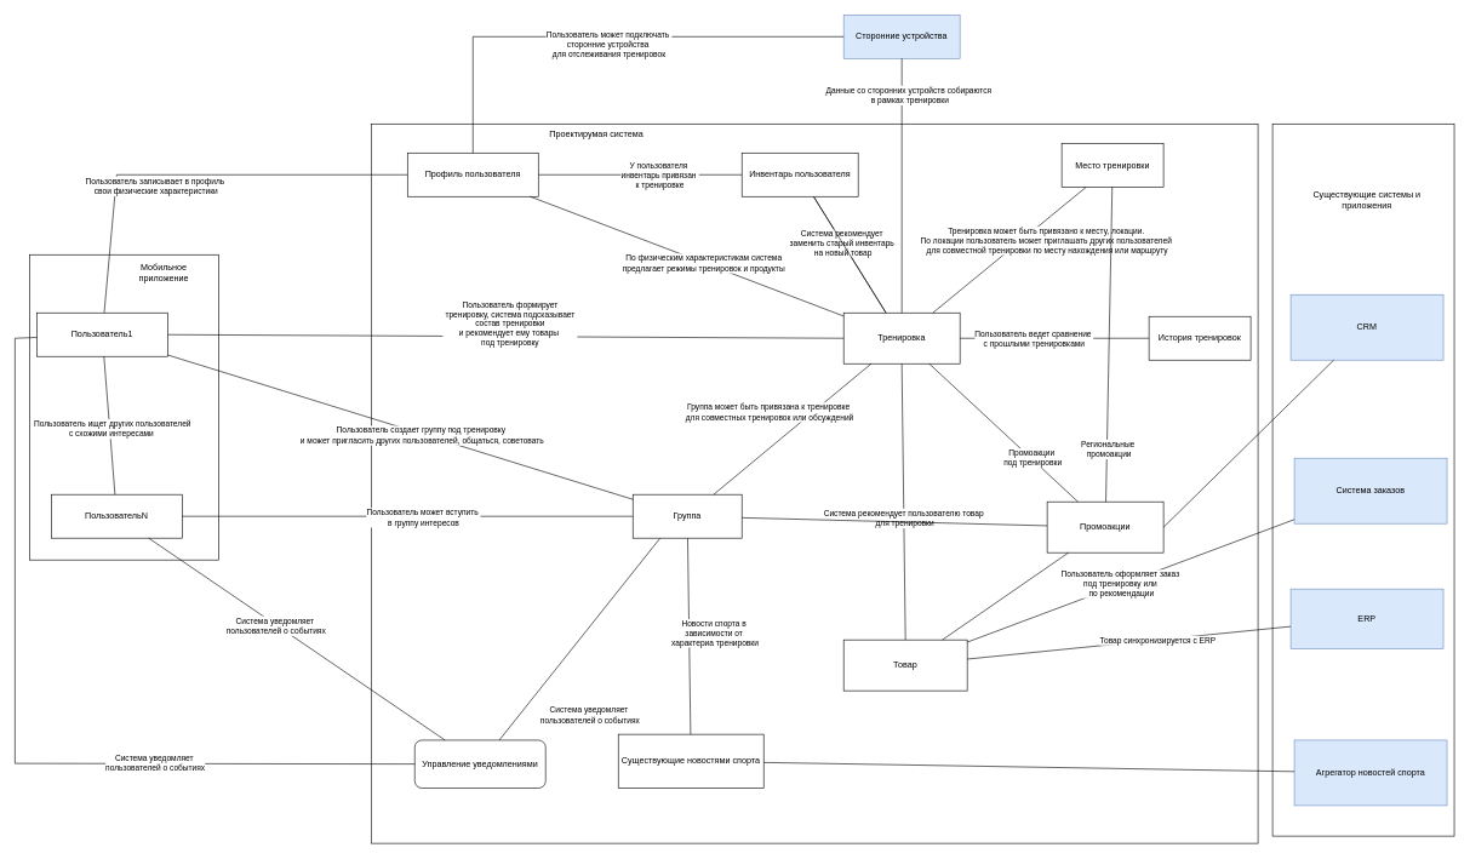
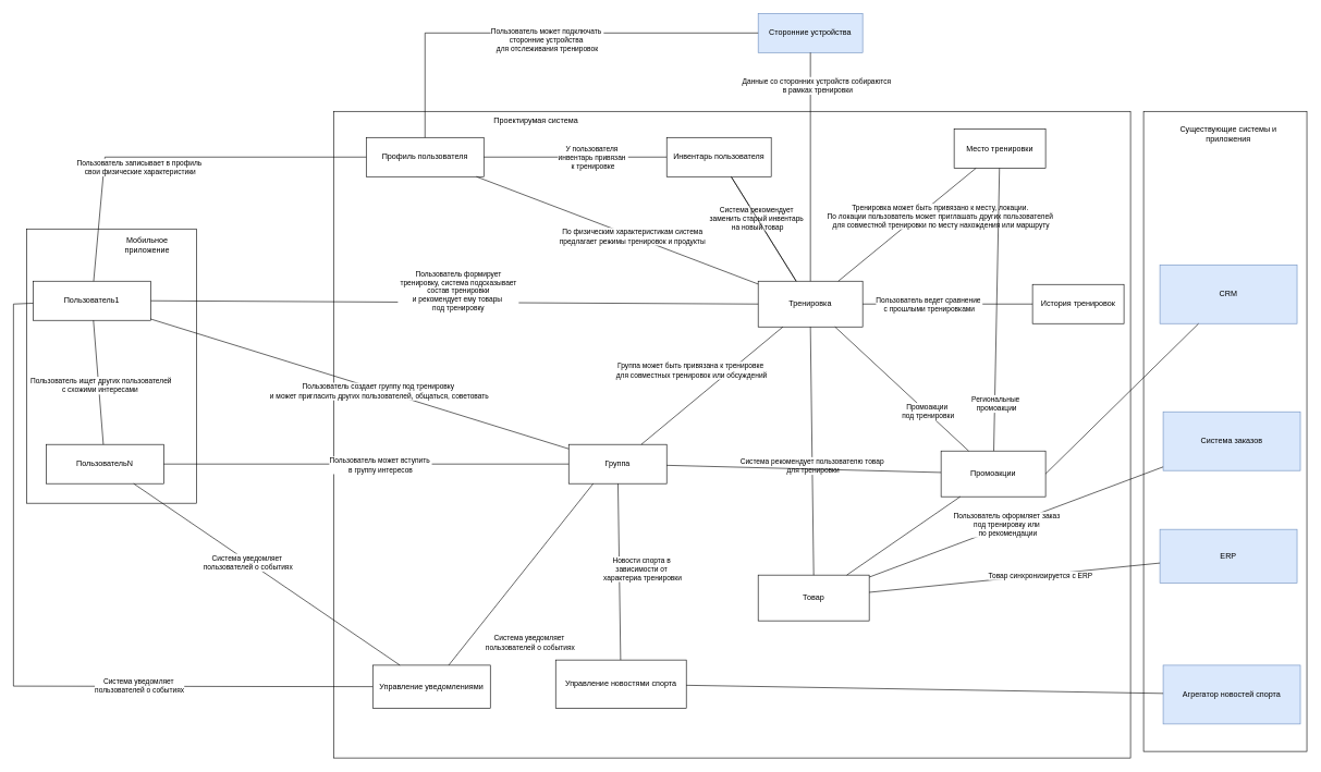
  <mxCell id="0" />
  <mxCell id="1" parent="0" />
  <mxCell id="2" value="" style="rounded=0;whiteSpace=wrap;html=1;" vertex="1" parent="1"><mxGeometry x="1750" y="170" width="250" height="980" as="geometry" /></mxCell>
  <mxCell id="3" value="" style="rounded=0;whiteSpace=wrap;html=1;" vertex="1" parent="1"><mxGeometry x="40" y="350" width="260" height="420" as="geometry" /></mxCell>
  <mxCell id="4" value="" style="rounded=0;whiteSpace=wrap;html=1;" vertex="1" parent="1"><mxGeometry x="510" y="170" width="1220" height="990" as="geometry" /></mxCell>
  <mxCell id="5" value="Тренировка" style="rounded=0;whiteSpace=wrap;html=1;fillColor=#FFFFFF;" parent="1" vertex="1"><mxGeometry x="1160" y="430" width="160" height="70" as="geometry" /></mxCell>
  <mxCell id="6" value="Группа" style="rounded=0;whiteSpace=wrap;html=1;" parent="1" vertex="1"><mxGeometry x="870" y="680" width="150" height="60" as="geometry" /></mxCell>
  <mxCell id="7" value="Товар" style="rounded=0;whiteSpace=wrap;html=1;" parent="1" vertex="1"><mxGeometry x="1160" y="880" width="170" height="70" as="geometry" /></mxCell>
  <mxCell id="8" value="ERP" style="rounded=0;whiteSpace=wrap;html=1;fillColor=#dae8fc;strokeColor=#6c8ebf;" parent="1" vertex="1"><mxGeometry x="1775" y="810" width="210" height="82" as="geometry" /></mxCell>
  <mxCell id="9" value="" style="endArrow=none;html=1;rounded=0;" parent="1" source="7" target="8" edge="1"><mxGeometry width="50" height="50" relative="1" as="geometry"><mxPoint x="1010" y="960" as="sourcePoint" /><mxPoint x="1060" y="910" as="targetPoint" /></mxGeometry></mxCell>
  <mxCell id="10" value="Товар синхронизируется с ERP" style="edgeLabel;html=1;align=center;verticalAlign=middle;resizable=0;points=[];" parent="9" vertex="1" connectable="0"><mxGeometry x="0.178" y="1" relative="1" as="geometry"><mxPoint y="1" as="offset" /></mxGeometry></mxCell>
  <mxCell id="11" value="" style="endArrow=none;html=1;rounded=0;entryX=0;entryY=0.5;entryDx=0;entryDy=0;exitX=1;exitY=0.5;exitDx=0;exitDy=0;" parent="1" source="17" target="5" edge="1"><mxGeometry width="50" height="50" relative="1" as="geometry"><mxPoint x="740" y="790" as="sourcePoint" /><mxPoint x="1060" y="850" as="targetPoint" /></mxGeometry></mxCell>
  <mxCell id="12" value="Пользователь формирует&lt;div&gt;&amp;nbsp;тренировку, система подсказывает&amp;nbsp;&lt;/div&gt;&lt;div&gt;состав тренировки&lt;/div&gt;&lt;div&gt;и рекомендует ему товары&amp;nbsp;&lt;/div&gt;&lt;div&gt;п&lt;span style=&quot;background-color: light-dark(#ffffff, var(--ge-dark-color, #121212)); color: light-dark(rgb(0, 0, 0), rgb(255, 255, 255));&quot;&gt;од тренировку&lt;/span&gt;&lt;/div&gt;" style="edgeLabel;html=1;align=center;verticalAlign=middle;resizable=0;points=[];" parent="11" vertex="1" connectable="0"><mxGeometry x="0.117" y="-2" relative="1" as="geometry"><mxPoint x="-48" y="-20" as="offset" /></mxGeometry></mxCell>
  <mxCell id="13" value="" style="endArrow=none;html=1;rounded=0;exitX=0.5;exitY=0;exitDx=0;exitDy=0;entryX=0.5;entryY=1;entryDx=0;entryDy=0;" parent="1" source="7" target="5" edge="1"><mxGeometry width="50" height="50" relative="1" as="geometry"><mxPoint x="970" y="960" as="sourcePoint" /><mxPoint x="1020" y="910" as="targetPoint" /></mxGeometry></mxCell>
  <mxCell id="14" value="Система рекомендует пользователю товар&amp;nbsp;&lt;div&gt;для тренировки&lt;/div&gt;" style="edgeLabel;html=1;align=center;verticalAlign=middle;resizable=0;points=[];" parent="13" vertex="1" connectable="0"><mxGeometry x="-0.108" y="-1" relative="1" as="geometry"><mxPoint y="1" as="offset" /></mxGeometry></mxCell>
  <mxCell id="15" value="" style="endArrow=none;html=1;rounded=0;" parent="1" source="6" target="5" edge="1"><mxGeometry width="50" height="50" relative="1" as="geometry"><mxPoint x="1010" y="900" as="sourcePoint" /><mxPoint x="1030" y="790" as="targetPoint" /></mxGeometry></mxCell>
  <mxCell id="16" value="Группа может быть привязана к тренировке&amp;nbsp;&lt;div&gt;для совместных тренировок или обсуждений&lt;/div&gt;" style="edgeLabel;html=1;align=center;verticalAlign=middle;resizable=0;points=[];" parent="15" vertex="1" connectable="0"><mxGeometry x="0.533" y="-1" relative="1" as="geometry"><mxPoint x="-90" y="24" as="offset" /></mxGeometry></mxCell>
  <mxCell id="17" value="Пользователь1" style="rounded=0;whiteSpace=wrap;html=1;fillColor=#FFFFFF;" parent="1" vertex="1"><mxGeometry x="50" y="430" width="180" height="60" as="geometry" /></mxCell>
  <mxCell id="18" value="ПользовательN" style="rounded=0;whiteSpace=wrap;html=1;" vertex="1" parent="1"><mxGeometry x="70" y="680" width="180" height="60" as="geometry" /></mxCell>
  <mxCell id="19" value="" style="endArrow=none;html=1;rounded=0;" edge="1" parent="1" source="6" target="18"><mxGeometry width="50" height="50" relative="1" as="geometry"><mxPoint x="1360" y="900" as="sourcePoint" /><mxPoint x="1410" y="850" as="targetPoint" /></mxGeometry></mxCell>
  <mxCell id="20" value="Пользователь может вступить&amp;nbsp;&lt;div&gt;в группу интересов&lt;/div&gt;" style="edgeLabel;html=1;align=center;verticalAlign=middle;resizable=0;points=[];" vertex="1" connectable="0" parent="19"><mxGeometry x="-0.069" y="1" relative="1" as="geometry"><mxPoint as="offset" /></mxGeometry></mxCell>
  <mxCell id="21" value="Место тренировки" style="rounded=0;whiteSpace=wrap;html=1;" vertex="1" parent="1"><mxGeometry x="1460" y="197" width="140" height="60" as="geometry" /></mxCell>
  <mxCell id="22" value="" style="endArrow=none;html=1;rounded=0;" edge="1" parent="1" source="5" target="21"><mxGeometry width="50" height="50" relative="1" as="geometry"><mxPoint x="1070" y="910" as="sourcePoint" /><mxPoint x="1120" y="860" as="targetPoint" /></mxGeometry></mxCell>
  <mxCell id="23" value="Тренировка может быть привязано к месту, локации.&amp;nbsp;&lt;div&gt;По локации пользователь может приглашать других пользователей&amp;nbsp;&lt;/div&gt;&lt;div&gt;для совместной тренировки по месту нахождения или маршруту&lt;/div&gt;" style="edgeLabel;html=1;align=center;verticalAlign=middle;resizable=0;points=[];" vertex="1" connectable="0" parent="22"><mxGeometry x="0.213" y="-1" relative="1" as="geometry"><mxPoint x="29" y="4" as="offset" /></mxGeometry></mxCell>
  <mxCell id="24" value="" style="endArrow=none;html=1;rounded=0;" edge="1" parent="1" source="6" target="17"><mxGeometry width="50" height="50" relative="1" as="geometry"><mxPoint x="890" y="910" as="sourcePoint" /><mxPoint x="940" y="860" as="targetPoint" /></mxGeometry></mxCell>
  <mxCell id="25" value="Пользователь создает группу под тренировку&amp;nbsp;&lt;div&gt;и может пригласить других пользователей, общаться, советовать&lt;/div&gt;" style="edgeLabel;html=1;align=center;verticalAlign=middle;resizable=0;points=[];" vertex="1" connectable="0" parent="24"><mxGeometry x="-0.094" y="2" relative="1" as="geometry"><mxPoint as="offset" /></mxGeometry></mxCell>
  <mxCell id="26" value="История тренировок" style="rounded=0;whiteSpace=wrap;html=1;" vertex="1" parent="1"><mxGeometry x="1580" y="435" width="140" height="60" as="geometry" /></mxCell>
  <mxCell id="27" value="" style="endArrow=none;html=1;rounded=0;" edge="1" parent="1" source="5" target="26"><mxGeometry width="50" height="50" relative="1" as="geometry"><mxPoint x="1280" y="870" as="sourcePoint" /><mxPoint x="1330" y="820" as="targetPoint" /></mxGeometry></mxCell>
  <mxCell id="28" value="Пользователь ведет сравнение&amp;nbsp;&lt;div&gt;с прошлыми тренировками&lt;/div&gt;" style="edgeLabel;html=1;align=center;verticalAlign=middle;resizable=0;points=[];" vertex="1" connectable="0" parent="27"><mxGeometry x="-0.224" relative="1" as="geometry"><mxPoint as="offset" /></mxGeometry></mxCell>
  <mxCell id="29" value="" style="endArrow=none;html=1;rounded=0;" edge="1" parent="1" source="6" target="58"><mxGeometry width="50" height="50" relative="1" as="geometry"><mxPoint x="810" y="870" as="sourcePoint" /><mxPoint x="860" y="820" as="targetPoint" /></mxGeometry></mxCell>
  <mxCell id="30" value="" style="endArrow=none;html=1;rounded=0;" edge="1" parent="1" source="18" target="17"><mxGeometry width="50" height="50" relative="1" as="geometry"><mxPoint x="820" y="870" as="sourcePoint" /><mxPoint x="870" y="820" as="targetPoint" /></mxGeometry></mxCell>
  <mxCell id="31" value="Пользователь ищет других пользователей&lt;div&gt;с схожими интересами&amp;nbsp;&lt;/div&gt;" style="edgeLabel;html=1;align=center;verticalAlign=middle;resizable=0;points=[];" vertex="1" connectable="0" parent="30"><mxGeometry x="-0.046" y="-3" relative="1" as="geometry"><mxPoint as="offset" /></mxGeometry></mxCell>
  <mxCell id="32" value="Профиль пользователя" style="rounded=0;whiteSpace=wrap;html=1;" vertex="1" parent="1"><mxGeometry y="210" width="180" height="60" as="geometry" x="560" /></mxCell>
  <mxCell id="33" value="" style="endArrow=none;html=1;rounded=0;" edge="1" parent="1" source="32" target="17"><mxGeometry width="50" height="50" relative="1" as="geometry"><mxPoint x="510" y="720" as="sourcePoint" /><mxPoint as="targetPoint" x="560" y="670" /><Array as="points"><mxPoint x="160" y="240" /></Array></mxGeometry></mxCell>
  <mxCell id="34" value="Пользователь записывает в профиль&amp;nbsp;&lt;div&gt;с&lt;span style=&quot;background-color: light-dark(#ffffff, var(--ge-dark-color, #121212)); color: light-dark(rgb(0, 0, 0), rgb(255, 255, 255));&quot;&gt;вои физические характеристики&lt;/span&gt;&lt;/div&gt;" style="edgeLabel;html=1;align=center;verticalAlign=middle;resizable=0;points=[];" vertex="1" connectable="0" parent="33"><mxGeometry x="0.081" y="-1" relative="1" as="geometry"><mxPoint x="-28" y="16" as="offset" /></mxGeometry></mxCell>
  <mxCell id="35" value="" style="endArrow=none;html=1;rounded=0;" edge="1" parent="1" source="5" target="32"><mxGeometry width="50" height="50" relative="1" as="geometry"><mxPoint x="870" y="380" as="sourcePoint" /><mxPoint x="570" y="540" as="targetPoint" /></mxGeometry></mxCell>
  <mxCell id="36" value="По физическим характеристикам система&amp;nbsp;&lt;div&gt;предлагает режимы тренировок и продукты&amp;nbsp;&lt;/div&gt;" style="edgeLabel;html=1;align=center;verticalAlign=middle;resizable=0;points=[];" vertex="1" connectable="0" parent="35"><mxGeometry x="-0.11" relative="1" as="geometry"><mxPoint as="offset" /></mxGeometry></mxCell>
  <mxCell id="37" value="" style="endArrow=none;html=1;rounded=0;" edge="1" parent="1" source="55" target="32"><mxGeometry width="50" height="50" relative="1" as="geometry"><mxPoint x="880" y="520" as="sourcePoint" /><mxPoint x="930" y="470" as="targetPoint" /></mxGeometry></mxCell>
  <mxCell id="38" value="У пользователя&amp;nbsp;&lt;div&gt;инвентарь&amp;nbsp;&lt;span style=&quot;background-color: light-dark(#ffffff, var(--ge-dark-color, #121212)); color: light-dark(rgb(0, 0, 0), rgb(255, 255, 255));&quot;&gt;привязан&amp;nbsp;&lt;/span&gt;&lt;/div&gt;&lt;div&gt;&lt;span style=&quot;background-color: light-dark(#ffffff, var(--ge-dark-color, #121212)); color: light-dark(rgb(0, 0, 0), rgb(255, 255, 255));&quot;&gt;к тренировке&lt;/span&gt;&lt;/div&gt;" style="edgeLabel;html=1;align=center;verticalAlign=middle;resizable=0;points=[];" vertex="1" connectable="0" parent="37"><mxGeometry x="-0.188" relative="1" as="geometry"><mxPoint as="offset" /></mxGeometry></mxCell>
  <mxCell id="39" value="" style="endArrow=none;html=1;rounded=0;" edge="1" parent="1" source="5" target="55"><mxGeometry width="50" height="50" relative="1" as="geometry"><mxPoint x="880" y="520" as="sourcePoint" /><mxPoint x="930" y="470" as="targetPoint" /></mxGeometry></mxCell>
  <mxCell id="40" value="Система рекомендует&amp;nbsp;&lt;div&gt;заменить старый инвентарь&amp;nbsp;&lt;/div&gt;&lt;div&gt;на новый товар&lt;/div&gt;" style="edgeLabel;html=1;align=center;verticalAlign=middle;resizable=0;points=[];" vertex="1" connectable="0" parent="39"><mxGeometry x="0.212" relative="1" as="geometry"><mxPoint x="1" as="offset" /></mxGeometry></mxCell>
  <mxCell id="41" value="Система заказов" style="rounded=0;whiteSpace=wrap;html=1;fillColor=#dae8fc;strokeColor=#6c8ebf;" vertex="1" parent="1"><mxGeometry x="1780" y="630" width="210" height="90" as="geometry" /></mxCell>
  <mxCell id="42" value="" style="endArrow=none;html=1;rounded=0;" edge="1" parent="1" source="41" target="7"><mxGeometry width="50" height="50" relative="1" as="geometry"><mxPoint x="1240" y="750" as="sourcePoint" /><mxPoint x="1290" y="700" as="targetPoint" /><Array as="points" /></mxGeometry></mxCell>
  <mxCell id="43" value="Пользователь оформляет заказ&amp;nbsp;&lt;div&gt;под тренировку или&amp;nbsp;&lt;/div&gt;&lt;div&gt;по рекомендации&lt;/div&gt;" style="edgeLabel;html=1;align=center;verticalAlign=middle;resizable=0;points=[];" vertex="1" connectable="0" parent="42"><mxGeometry x="0.061" relative="1" as="geometry"><mxPoint y="-1" as="offset" /></mxGeometry></mxCell>
- <mxCell id="44" value="Управление уведомлениями" style="whiteSpace=wrap;html=1;rounded=1;" vertex="1" parent="1"><mxGeometry x="570" y="1018" width="180" height="66" as="geometry" /></mxCell>
+ <mxCell id="44" value="Управление уведомлениями" style="rounded=0;whiteSpace=wrap;html=1;" vertex="1" parent="1"><mxGeometry x="570" y="1018" width="180" height="66" as="geometry" /></mxCell>
  <mxCell id="45" value="" style="endArrow=none;html=1;rounded=0;" edge="1" parent="1" source="44" target="17"><mxGeometry width="50" height="50" relative="1" as="geometry"><mxPoint x="640" y="750" as="sourcePoint" /><mxPoint x="690" y="700" as="targetPoint" /><Array as="points"><mxPoint x="20" y="1050" /><mxPoint x="20" y="465" /></Array></mxGeometry></mxCell>
  <mxCell id="46" value="Система уведомляет&amp;nbsp;&lt;div&gt;пользователей о событиях&lt;/div&gt;" style="edgeLabel;html=1;align=center;verticalAlign=middle;resizable=0;points=[];" vertex="1" connectable="0" parent="45"><mxGeometry x="-0.383" y="-1" relative="1" as="geometry"><mxPoint x="1" as="offset" /></mxGeometry></mxCell>
  <mxCell id="47" value="" style="endArrow=none;html=1;rounded=0;exitX=0.25;exitY=1;exitDx=0;exitDy=0;" edge="1" parent="1" source="6" target="44"><mxGeometry width="50" height="50" relative="1" as="geometry"><mxPoint x="640" y="750" as="sourcePoint" /><mxPoint x="690" y="700" as="targetPoint" /><Array as="points" /></mxGeometry></mxCell>
  <mxCell id="48" value="Система уведомляет&amp;nbsp;&lt;div&gt;пользователей о событиях&lt;/div&gt;" style="edgeLabel;html=1;align=center;verticalAlign=middle;resizable=0;points=[];" vertex="1" connectable="0" parent="47"><mxGeometry x="0.72" y="3" relative="1" as="geometry"><mxPoint x="91" y="2" as="offset" /></mxGeometry></mxCell>
  <mxCell id="49" value="" style="endArrow=none;html=1;rounded=0;" edge="1" parent="1" source="18" target="44"><mxGeometry width="50" height="50" relative="1" as="geometry"><mxPoint x="640" y="750" as="sourcePoint" /><mxPoint x="690" y="700" as="targetPoint" /></mxGeometry></mxCell>
  <mxCell id="50" value="Система уведомляет&amp;nbsp;&lt;div&gt;пользователей о событиях&lt;/div&gt;" style="edgeLabel;html=1;align=center;verticalAlign=middle;resizable=0;points=[];" vertex="1" connectable="0" parent="49"><mxGeometry x="-0.141" y="-1" relative="1" as="geometry"><mxPoint as="offset" /></mxGeometry></mxCell>
  <mxCell id="51" value="Сторонние устройства" style="rounded=0;whiteSpace=wrap;html=1;fillColor=#dae8fc;strokeColor=#6c8ebf;" vertex="1" parent="1"><mxGeometry x="1160" y="20" width="160" height="60" as="geometry" /></mxCell>
  <mxCell id="52" value="" style="endArrow=none;html=1;rounded=0;" edge="1" parent="1" source="5" target="51"><mxGeometry width="50" height="50" relative="1" as="geometry"><mxPoint x="1510" y="660" as="sourcePoint" /><mxPoint x="1560" y="610" as="targetPoint" /></mxGeometry></mxCell>
  <mxCell id="53" value="Данные со сторонних устройств собираются&amp;nbsp;&lt;div&gt;в рамках тренировки&lt;/div&gt;" style="edgeLabel;html=1;align=center;verticalAlign=middle;resizable=0;points=[];" vertex="1" connectable="0" parent="52"><mxGeometry x="0.2" y="-7" relative="1" as="geometry"><mxPoint x="3" y="-90" as="offset" /></mxGeometry></mxCell>
  <mxCell id="54" value="" style="endArrow=none;html=1;rounded=0;" edge="1" parent="1" source="5" target="55"><mxGeometry width="50" height="50" relative="1" as="geometry"><mxPoint x="1214" y="430" as="sourcePoint" /><mxPoint x="987" y="120" as="targetPoint" /></mxGeometry></mxCell>
  <mxCell id="55" value="Инвентарь пользователя" style="rounded=0;whiteSpace=wrap;html=1;" vertex="1" parent="1"><mxGeometry x="1020" y="210" width="160" height="60" as="geometry" /></mxCell>
  <mxCell id="56" value="" style="endArrow=none;html=1;rounded=0;" edge="1" parent="1" source="32" target="51"><mxGeometry width="50" height="50" relative="1" as="geometry"><mxPoint x="960" y="290" as="sourcePoint" /><mxPoint x="1010" y="240" as="targetPoint" /><Array as="points"><mxPoint x="650" y="50" /></Array></mxGeometry></mxCell>
  <mxCell id="57" value="Пользователь может подключать&amp;nbsp;&lt;div&gt;сторонние устройства&amp;nbsp;&lt;/div&gt;&lt;div&gt;для отслеживания тренировок&lt;/div&gt;" style="edgeLabel;html=1;align=center;verticalAlign=middle;resizable=0;points=[];" vertex="1" connectable="0" parent="56"><mxGeometry x="0.691" relative="1" as="geometry"><mxPoint x="-220" y="10" as="offset" /></mxGeometry></mxCell>
  <mxCell id="58" value="Промоакции" style="rounded=0;whiteSpace=wrap;html=1;" vertex="1" parent="1"><mxGeometry x="1440" y="690" width="160" height="70" as="geometry" /></mxCell>
- <mxCell id="59" value="Существующие новостями спорта" style="rounded=0;whiteSpace=wrap;html=1;" vertex="1" parent="1"><mxGeometry x="850" y="1010" width="200" height="74" as="geometry" /></mxCell>
+ <mxCell id="59" value="Управление новостями спорта" style="rounded=0;whiteSpace=wrap;html=1;" vertex="1" parent="1"><mxGeometry x="850" y="1010" width="200" height="74" as="geometry" /></mxCell>
  <mxCell id="60" value="" style="endArrow=none;html=1;rounded=0;" edge="1" parent="1" source="5" target="58"><mxGeometry width="50" height="50" relative="1" as="geometry"><mxPoint x="910" y="820" as="sourcePoint" /><mxPoint x="730" y="850" as="targetPoint" /></mxGeometry></mxCell>
  <mxCell id="61" value="Промоакции&amp;nbsp;&lt;div&gt;под тренировки&lt;/div&gt;" style="edgeLabel;html=1;align=center;verticalAlign=middle;resizable=0;points=[];" vertex="1" connectable="0" parent="60"><mxGeometry x="0.374" y="2" relative="1" as="geometry"><mxPoint as="offset" /></mxGeometry></mxCell>
  <mxCell id="62" value="" style="endArrow=none;html=1;rounded=0;" edge="1" parent="1" source="58" target="7"><mxGeometry width="50" height="50" relative="1" as="geometry"><mxPoint x="980" y="780" as="sourcePoint" /><mxPoint x="1030" y="730" as="targetPoint" /></mxGeometry></mxCell>
  <mxCell id="63" value="" style="endArrow=none;html=1;rounded=0;" edge="1" parent="1" source="58" target="21"><mxGeometry width="50" height="50" relative="1" as="geometry"><mxPoint x="1340" y="720" as="sourcePoint" /><mxPoint x="1390" as="targetPoint" y="670" /></mxGeometry></mxCell>
  <mxCell id="64" value="Региональные&amp;nbsp;&lt;div&gt;промоакции&lt;/div&gt;" style="edgeLabel;html=1;align=center;verticalAlign=middle;resizable=0;points=[];" vertex="1" connectable="0" parent="63"><mxGeometry x="-0.663" y="-2" relative="1" as="geometry"><mxPoint as="offset" /></mxGeometry></mxCell>
  <mxCell id="65" value="" style="endArrow=none;html=1;rounded=0;" edge="1" parent="1" source="59" target="6"><mxGeometry width="50" height="50" relative="1" as="geometry"><mxPoint x="840" y="880" as="sourcePoint" /><mxPoint x="890" y="830" as="targetPoint" /></mxGeometry></mxCell>
  <mxCell id="66" value="Новости спорта в&amp;nbsp;&lt;div&gt;зависимости от&amp;nbsp;&lt;/div&gt;&lt;div&gt;характериа тренировки&lt;/div&gt;" style="edgeLabel;html=1;align=center;verticalAlign=middle;resizable=0;points=[];" vertex="1" connectable="0" parent="65"><mxGeometry x="-0.21" y="-2" relative="1" as="geometry"><mxPoint x="33" y="-32" as="offset" /></mxGeometry></mxCell>
  <mxCell id="67" value="Агрегатор новостей спорта" style="rounded=0;whiteSpace=wrap;html=1;fillColor=#dae8fc;strokeColor=#6c8ebf;" vertex="1" parent="1"><mxGeometry x="1780" y="1018" width="210" height="90" as="geometry" /></mxCell>
  <mxCell id="68" value="" style="endArrow=none;html=1;rounded=0;" edge="1" parent="1" source="67" target="59"><mxGeometry width="50" height="50" relative="1" as="geometry"><mxPoint x="1190" y="700" as="sourcePoint" /><mxPoint x="1240" y="650" as="targetPoint" /></mxGeometry></mxCell>
  <mxCell id="69" value="CRM" style="rounded=0;whiteSpace=wrap;html=1;fillColor=#dae8fc;strokeColor=#6c8ebf;" vertex="1" parent="1"><mxGeometry x="1775" y="405" width="210" height="90" as="geometry" /></mxCell>
  <mxCell id="70" value="" style="endArrow=none;html=1;rounded=0;exitX=1;exitY=0.5;exitDx=0;exitDy=0;" edge="1" parent="1" source="58" target="69"><mxGeometry width="50" height="50" relative="1" as="geometry"><mxPoint x="1250" y="700" as="sourcePoint" /><mxPoint x="1300" y="650" as="targetPoint" /></mxGeometry></mxCell>
  <mxCell id="71" value="Проектирумая система" style="text;html=1;align=center;verticalAlign=middle;whiteSpace=wrap;rounded=0;" vertex="1" parent="1"><mxGeometry x="730" y="170" width="180" height="30" as="geometry" /></mxCell>
  <mxCell id="72" value="Мобильное приложение" style="text;html=1;align=center;verticalAlign=middle;whiteSpace=wrap;rounded=0;" vertex="1" parent="1"><mxGeometry x="180" y="360" width="90" height="30" as="geometry" /></mxCell>
- <mxCell id="73" value="Существующие системы и приложения" style="text;html=1;align=center;verticalAlign=middle;whiteSpace=wrap;rounded=0;" vertex="1" parent="1"><mxGeometry x="1800" y="260" width="160" height="30" as="geometry" /></mxCell>
+ <mxCell id="73" value="Существующие системы и приложения" style="text;html=1;align=center;verticalAlign=middle;whiteSpace=wrap;rounded=0;" vertex="1" parent="1"><mxGeometry x="1800" y="190" width="160" height="30" as="geometry" /></mxCell>
